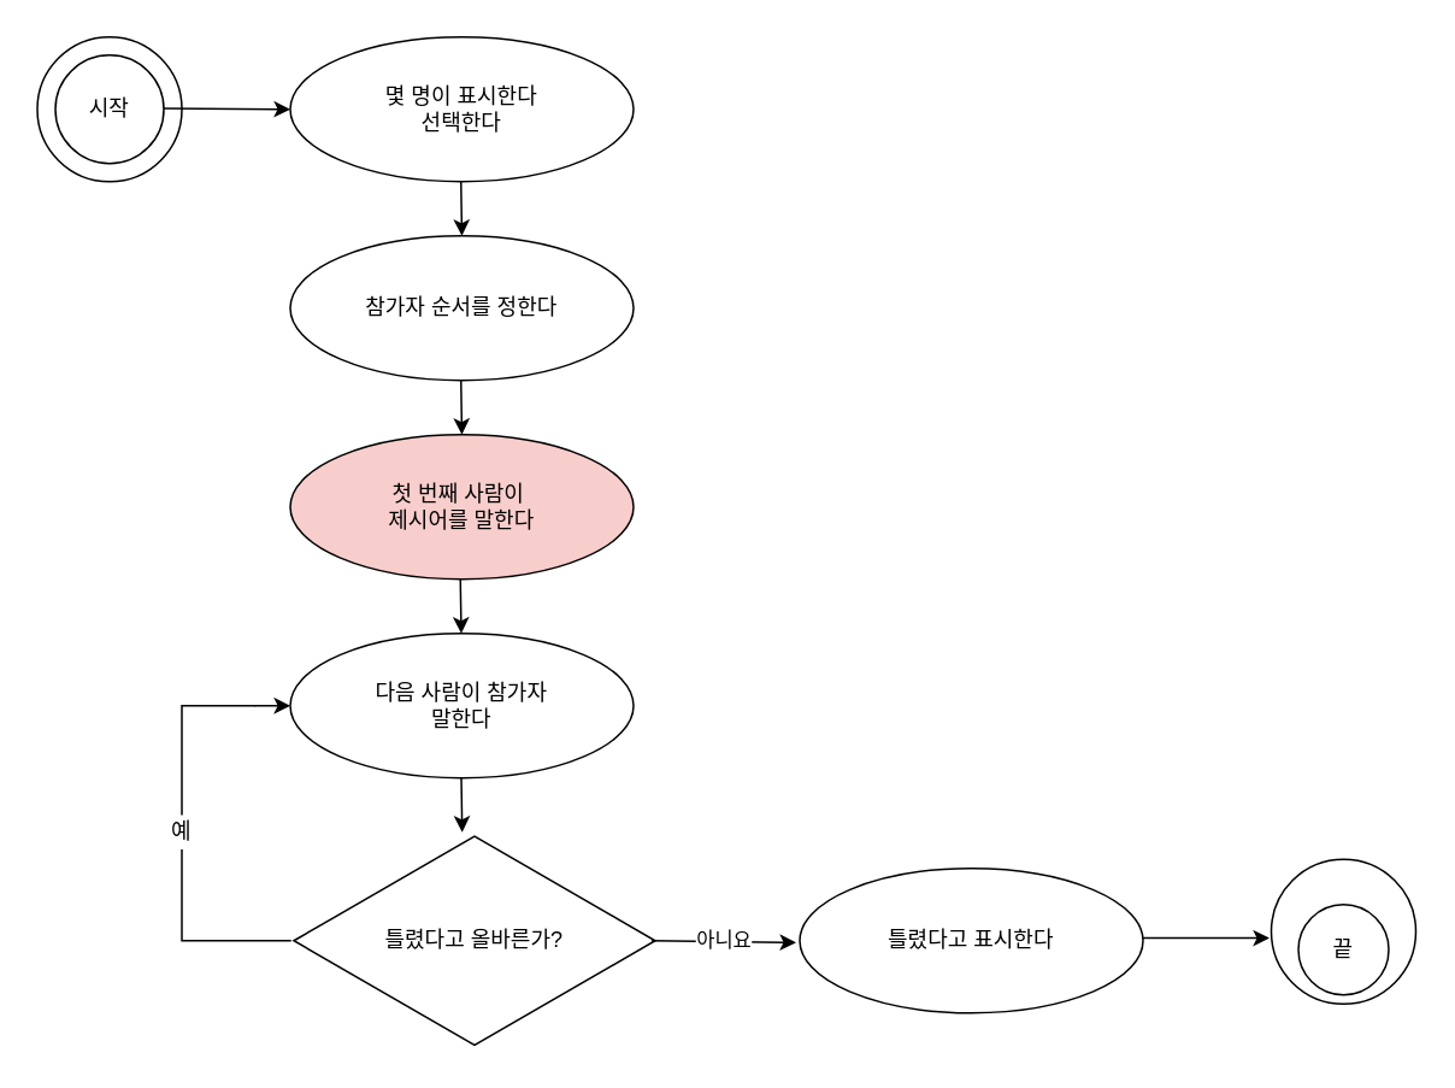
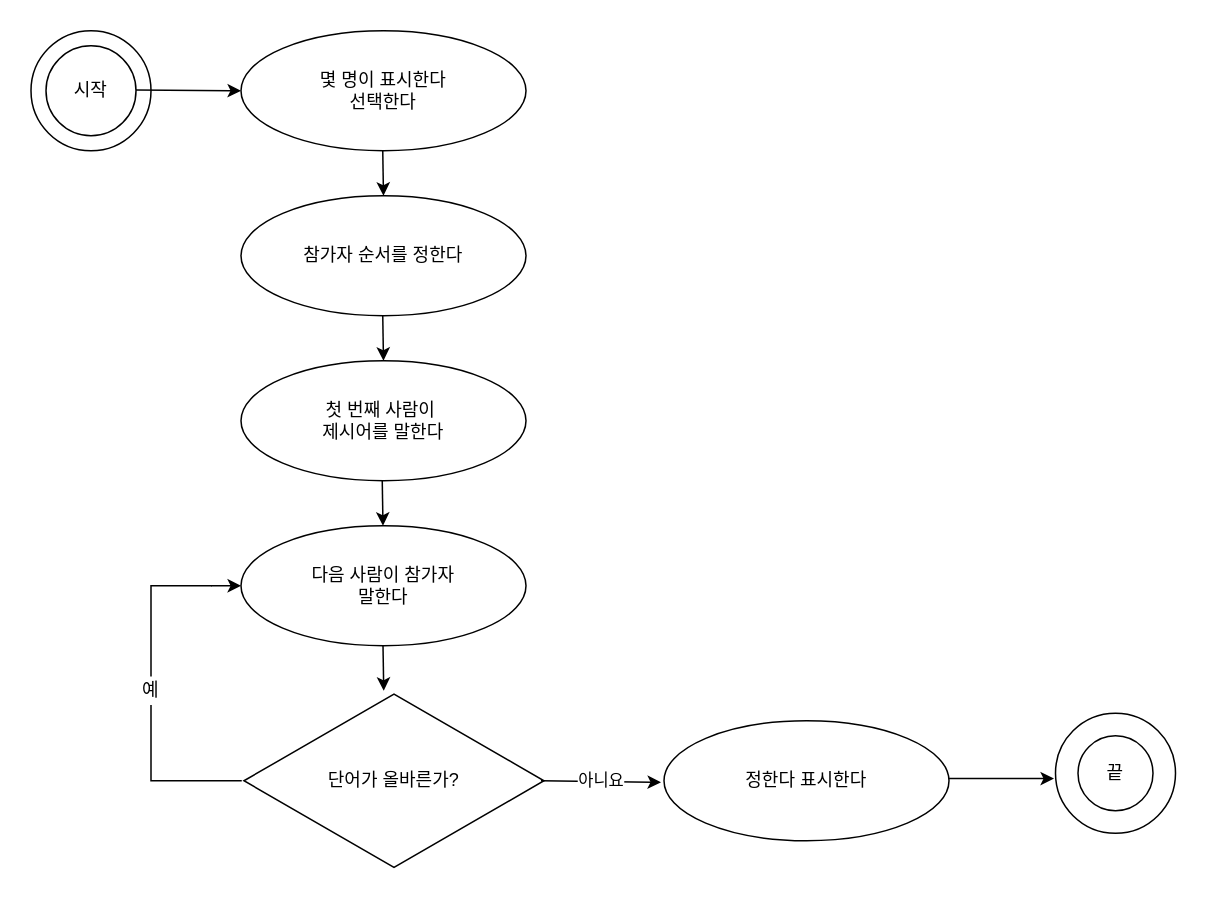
  <mxCell id="0" />
  <mxCell id="1" parent="0" />
  <mxCell id="2" value="" style="ellipse;whiteSpace=wrap;html=1;aspect=fixed;" vertex="1" parent="1"><mxGeometry x="20" y="20" width="80" height="80" as="geometry" /></mxCell>
  <mxCell id="3" value="시작" style="ellipse;whiteSpace=wrap;html=1;aspect=fixed;" vertex="1" parent="1"><mxGeometry x="30" y="30" width="60" height="60" as="geometry" /></mxCell>
  <mxCell id="4" value="" style="endArrow=classic;html=1;rounded=0;" edge="1" parent="1"><mxGeometry relative="1" as="geometry"><mxPoint x="90" y="59.5" as="sourcePoint" /><mxPoint x="160" y="60" as="targetPoint" /></mxGeometry></mxCell>
  <mxCell id="5" value="참가자 순서를 정한다" style="ellipse;whiteSpace=wrap;html=1;" vertex="1" parent="1"><mxGeometry x="160" y="130" width="190" height="80" as="geometry" /></mxCell>
- <mxCell id="6" value="첫 번째 사람이&amp;nbsp;&lt;br&gt;제시어를 말한다" style="ellipse;whiteSpace=wrap;html=1;fillColor=#f8cecc;" vertex="1" parent="1"><mxGeometry x="160" y="240" width="190" height="80" as="geometry" /></mxCell>
+ <mxCell id="6" value="첫 번째 사람이&amp;nbsp;&lt;br&gt;제시어를 말한다" style="ellipse;whiteSpace=wrap;html=1;" vertex="1" parent="1"><mxGeometry x="160" y="240" width="190" height="80" as="geometry" /></mxCell>
  <mxCell id="7" value="다음 사람이 참가자&lt;br&gt;말한다" style="ellipse;whiteSpace=wrap;html=1;" vertex="1" parent="1"><mxGeometry x="160" y="350" width="190" height="80" as="geometry" /></mxCell>
  <mxCell id="8" value="몇 명이 표시한다&lt;br&gt;선택한다" style="ellipse;whiteSpace=wrap;html=1;" vertex="1" parent="1"><mxGeometry x="160" y="20" width="190" height="80" as="geometry" /></mxCell>
  <mxCell id="9" value="" style="endArrow=classic;html=1;rounded=0;" edge="1" parent="1"><mxGeometry width="50" height="50" relative="1" as="geometry"><mxPoint x="254.5" y="100" as="sourcePoint" /><mxPoint x="255" y="130" as="targetPoint" /></mxGeometry></mxCell>
  <mxCell id="10" value="" style="endArrow=classic;html=1;rounded=0;" edge="1" parent="1"><mxGeometry width="50" height="50" relative="1" as="geometry"><mxPoint x="254.17" y="320" as="sourcePoint" /><mxPoint x="254.67" y="350" as="targetPoint" /></mxGeometry></mxCell>
  <mxCell id="11" value="" style="endArrow=classic;html=1;rounded=0;" edge="1" parent="1"><mxGeometry width="50" height="50" relative="1" as="geometry"><mxPoint x="254.5" y="210" as="sourcePoint" /><mxPoint x="255" y="240" as="targetPoint" /></mxGeometry></mxCell>
  <mxCell id="12" value="" style="endArrow=classic;html=1;rounded=0;" edge="1" parent="1"><mxGeometry width="50" height="50" relative="1" as="geometry"><mxPoint x="254.67" y="430" as="sourcePoint" /><mxPoint x="255.17" y="460" as="targetPoint" /></mxGeometry></mxCell>
- <mxCell id="13" value="틀렸다고 올바른가?" style="html=1;whiteSpace=wrap;aspect=fixed;shape=isoRectangle;" vertex="1" parent="1"><mxGeometry x="162" y="460" width="200" height="120" as="geometry" /></mxCell>
+ <mxCell id="13" value="단어가 올바른가?" style="html=1;whiteSpace=wrap;aspect=fixed;shape=isoRectangle;" vertex="1" parent="1"><mxGeometry x="162" y="460" width="200" height="120" as="geometry" /></mxCell>
  <mxCell id="14" value="" style="shape=partialRectangle;whiteSpace=wrap;html=1;bottom=0;right=0;fillColor=none;direction=north;" vertex="1" parent="1"><mxGeometry x="100" y="470" width="60" height="50" as="geometry" /></mxCell>
  <mxCell id="15" value="예" style="text;html=1;strokeColor=none;fillColor=none;align=center;verticalAlign=middle;whiteSpace=wrap;rounded=0;" vertex="1" parent="1"><mxGeometry x="70" y="445" width="60" height="30" as="geometry" /></mxCell>
  <mxCell id="16" value="" style="shape=partialRectangle;whiteSpace=wrap;html=1;bottom=0;right=0;fillColor=none;direction=east;" vertex="1" parent="1"><mxGeometry x="100" y="390" width="40" height="60" as="geometry" /></mxCell>
  <mxCell id="17" value="" style="endArrow=classic;html=1;rounded=0;exitX=1;exitY=0;exitDx=0;exitDy=0;" edge="1" parent="1" source="16" target="7"><mxGeometry width="50" height="50" relative="1" as="geometry"><mxPoint x="150" y="390" as="sourcePoint" /><mxPoint x="200" y="340" as="targetPoint" /></mxGeometry></mxCell>
  <mxCell id="18" value="아니요" style="endArrow=classic;html=1;rounded=0;" edge="1" parent="1"><mxGeometry relative="1" as="geometry"><mxPoint x="360" y="520" as="sourcePoint" /><mxPoint x="440" y="521" as="targetPoint" /></mxGeometry></mxCell>
- <mxCell id="19" value="틀렸다고 표시한다" style="ellipse;whiteSpace=wrap;html=1;" vertex="1" parent="1"><mxGeometry x="442" y="480" width="190" height="80" as="geometry" /></mxCell>
+ <mxCell id="19" value="정한다 표시한다" style="ellipse;whiteSpace=wrap;html=1;" vertex="1" parent="1"><mxGeometry x="442" y="480" width="190" height="80" as="geometry" /></mxCell>
  <mxCell id="20" value="" style="ellipse;whiteSpace=wrap;html=1;aspect=fixed;" vertex="1" parent="1"><mxGeometry x="703" y="475" width="80" height="80" as="geometry" /></mxCell>
- <mxCell id="21" value="끝" style="ellipse;whiteSpace=wrap;html=1;aspect=fixed;" vertex="1" parent="1"><mxGeometry x="718" y="500" width="50" height="50" as="geometry" /></mxCell>
+ <mxCell id="21" value="끝" style="ellipse;whiteSpace=wrap;html=1;aspect=fixed;" vertex="1" parent="1"><mxGeometry x="718" y="490" width="50" height="50" as="geometry" /></mxCell>
  <mxCell id="22" value="" style="endArrow=classic;html=1;rounded=0;" edge="1" parent="1"><mxGeometry width="50" height="50" relative="1" as="geometry"><mxPoint x="632" y="518.57" as="sourcePoint" /><mxPoint x="702" y="518.57" as="targetPoint" /></mxGeometry></mxCell>
